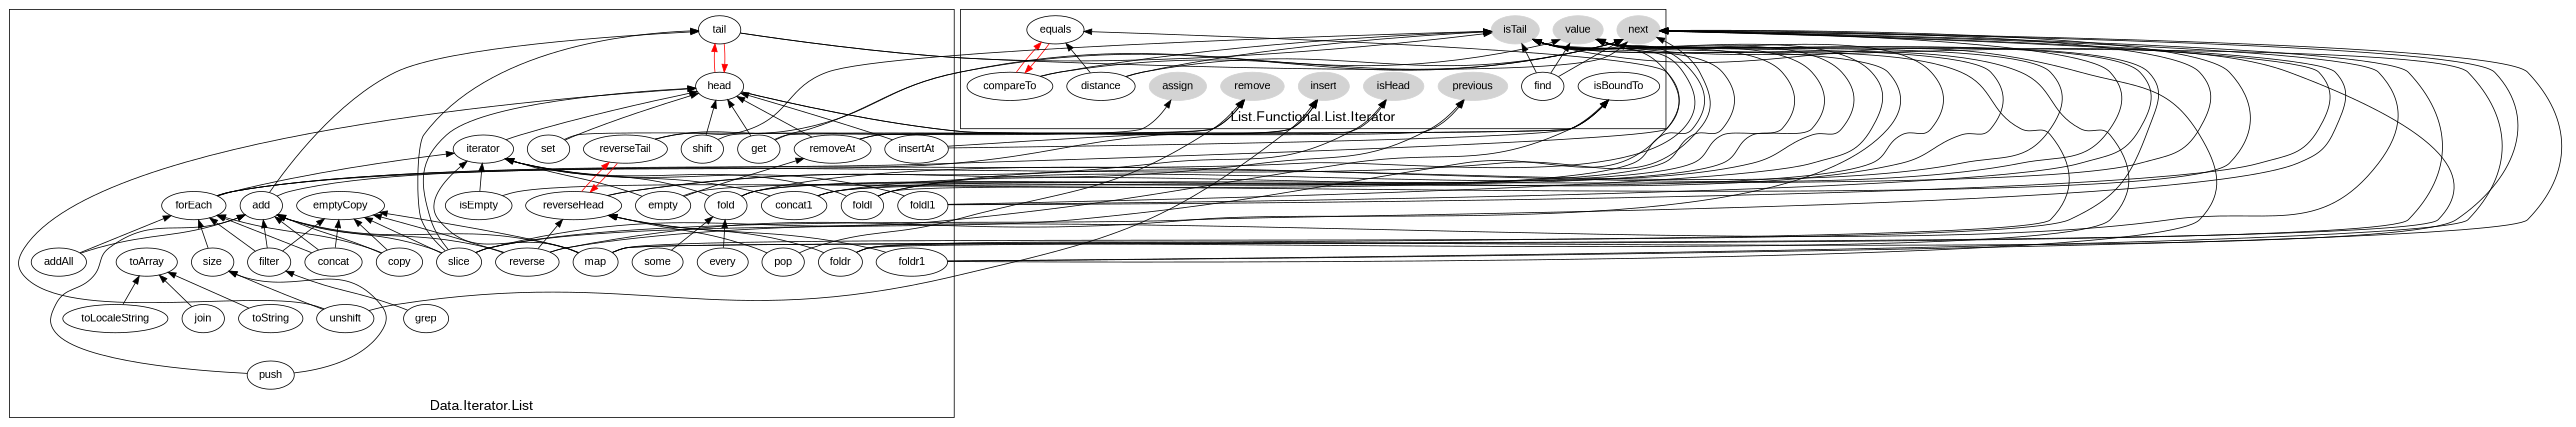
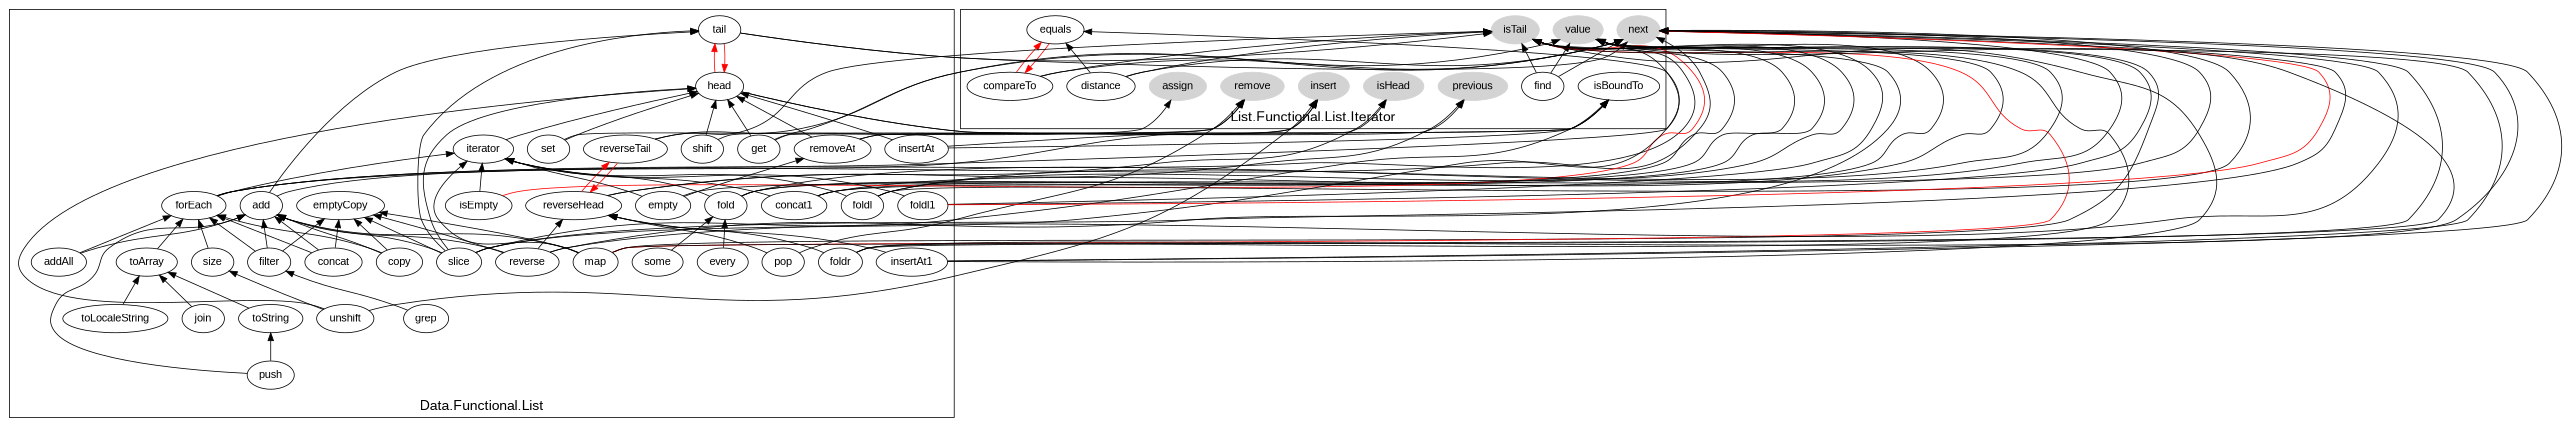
  digraph {
    color=black
    fontname=Arial
    fontsize=18
    rankdir=BT
    node [fontname=Arial]
    value [color=lightgray style=filled]
    isTail [color=lightgray style=filled]
    next [color=lightgray style=filled]
    isBoundTo
    find
    isHead [color=lightgray style=filled]
    previous [color=lightgray style=filled]
    assign [color=lightgray style=filled]
    insert [color=lightgray style=filled]
    remove [color=lightgray style=filled]
    compareTo
    equals
    distance
    forEach
    iterator
    head
    fold
    n18 [label=concat1]
    every
    some
    toArray
    addAll
    add
    tail
    isEmpty
    empty
    removeAt
    size
    copy
    emptyCopy
    filter
    grep
    map
    reverseHead
    reverseTail
    get
    set
    insertAt
    pop
    push
    shift
    unshift
    join
    toString
    toLocaleString
    reverse
    slice
    concat
    foldl
    foldl1
    foldr
-   foldr1
+   foldr1 [label=insertAt1]
    subgraph cluster_1 {
      label="List.Functional.List.Iterator"
      value
      isTail
      next
      isBoundTo
      find
      isHead
      previous
      assign
      insert
      remove
      compareTo
      equals
      distance
    }
    subgraph cluster_2 {
-     label="Data.Iterator.List"
+     label="Data.Functional.List"
      forEach
      iterator
      head
      fold
      n18
      every
      some
      toArray
      addAll
      add
      tail
      isEmpty
      empty
      removeAt
      size
      copy
      emptyCopy
      filter
      grep
      map
      reverseHead
      reverseTail
      get
      set
      insertAt
      pop
      push
      shift
      unshift
      join
      toString
      toLocaleString
      reverse
      slice
      concat
      foldl
      foldl1
      foldr
      foldr1
    }
    find -> value
    find -> isTail
    find -> next
    compareTo -> isTail
    compareTo -> next
    compareTo -> equals [color=red]
    equals -> compareTo [color=red]
    distance -> isTail
    distance -> next
    distance -> equals
    forEach -> value
    forEach -> isTail
    forEach -> next
    forEach -> iterator
    iterator -> head
    head -> isHead
    head -> previous
    head -> tail [color=red]
    fold -> value
    fold -> isTail
    fold -> next
    fold -> iterator
    n18 -> value
    n18 -> isTail
    n18 -> next
    n18 -> iterator
    every -> fold
    some -> fold
+   toArray -> forEach
    addAll -> forEach
    addAll -> add
    add -> insert
    add -> tail
    tail -> isTail
    tail -> next
    tail -> head [color=red]
-   isEmpty -> isTail
+   isEmpty -> isTail [color=red]
    isEmpty -> iterator
    empty -> isTail
    empty -> iterator
    empty -> removeAt
    removeAt -> isBoundTo
    removeAt -> remove
    removeAt -> head
    size -> forEach
    copy -> forEach
    copy -> add
    copy -> emptyCopy
    filter -> forEach
    filter -> add
    filter -> emptyCopy
    grep -> filter
    map -> value
-   map -> isTail
+   map -> isTail [color=red]
    map -> next
    map -> iterator
    map -> add
    map -> emptyCopy
    reverseHead -> isHead
    reverseHead -> previous
    reverseHead -> reverseTail [color=red]
    reverseTail -> isTail
    reverseTail -> next
    reverseTail -> reverseHead [color=red]
    get -> value
    get -> isBoundTo
    get -> head
    set -> assign
    set -> head
    insertAt -> isBoundTo
    insertAt -> insert
    insertAt -> head
    pop -> remove
    pop -> reverseHead
    push -> add
-   push -> size
+   push -> toString
    shift -> remove
    shift -> head
    unshift -> insert
    unshift -> head
    unshift -> size
    join -> toArray
    toString -> toArray
    toLocaleString -> toArray
    reverse -> isTail
    reverse -> next
    reverse -> add
    reverse -> emptyCopy
    reverse -> reverseHead
    slice -> next
    slice -> isBoundTo
    slice -> equals
    slice -> head
    slice -> add
    slice -> tail
    slice -> emptyCopy
    concat -> forEach
    concat -> add
    concat -> emptyCopy
    foldl -> value
    foldl -> isTail
    foldl -> next
    foldl -> iterator
    foldl1 -> value
    foldl1 -> isTail
-   foldl1 -> next
+   foldl1 -> next [color=red]
    foldl1 -> iterator
    foldr -> value
    foldr -> isTail
    foldr -> next
    foldr -> reverseHead
    foldr1 -> value
    foldr1 -> isTail
    foldr1 -> next
    foldr1 -> reverseHead
  }
